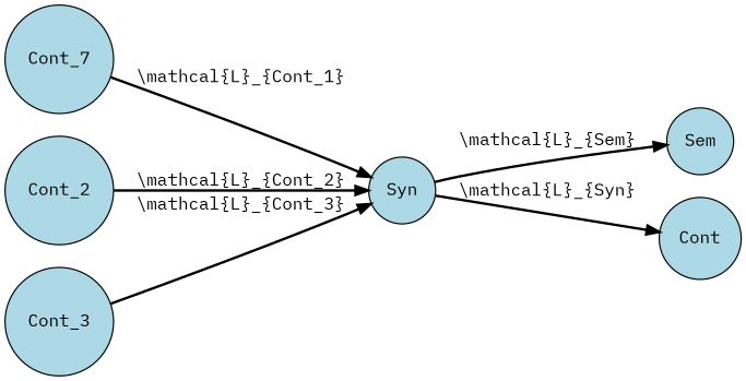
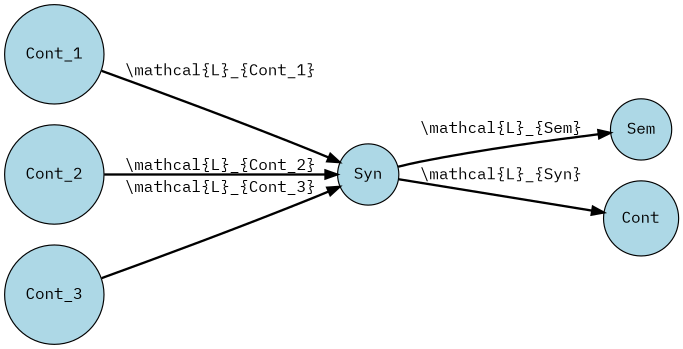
  strict digraph {
    fontname="IBM Plex Mono"
    rankdir=LR
    node [fillcolor=lightblue fontname="IBM Plex Mono" shape=circle style=filled]
    edge [fontname="IBM Plex Mono" style=bold]
-   Cont_1 [label=Cont_7]
+   Cont_1
    Syn
    Sem
    n4 [label=Cont]
    Cont_2
    Cont_3
    Cont_1 -> Syn [label="\\mathcal{L}_{Cont_1}"]
    Syn -> Sem [label="\\mathcal{L}_{Sem}"]
    Syn -> n4 [label="\\mathcal{L}_{Syn}"]
    Cont_2 -> Syn [label="\\mathcal{L}_{Cont_2}"]
    Cont_3 -> Syn [label="\\mathcal{L}_{Cont_3}"]
  }
